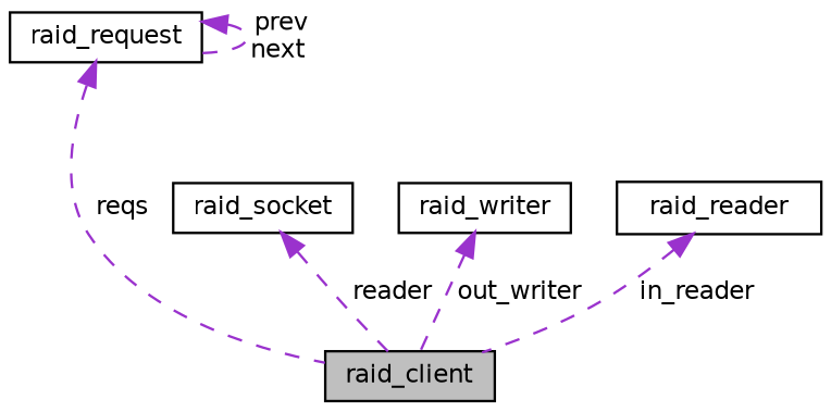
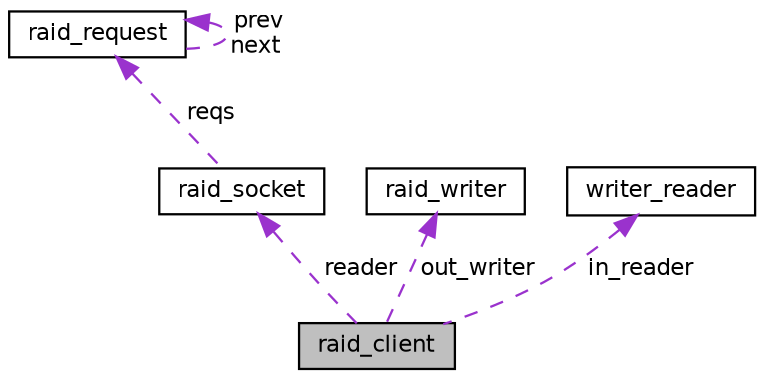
  digraph {
    node [color=black fillcolor=white fontname=Helvetica fontsize=10 shape=record style=filled]
    edge [color=darkorchid3 dir=back fontname=Helvetica fontsize=10 labelfontname=Helvetica labelfontsize=10 style=dashed]
    n1 [fillcolor=grey75 fontcolor=black height=0.2 label=raid_client width=0.4]
    n2 [height=0.2 label=raid_request width=0.4]
    n3 [height=0.2 label=raid_socket width=0.4]
    n4 [height=0.2 label=raid_writer width=0.4]
-   n5 [height=0.2 label=raid_reader width=0.4]
-   n2 -> n1 [label=" reqs"]
+   n5 [height=0.2 label=writer_reader width=0.4]
+   n2 -> n3 [label=" reqs"]
    n2 -> n2 [label=" prev\nnext"]
    n3 -> n1 [label=" reader"]
    n4 -> n1 [label=" out_writer"]
    n5 -> n1 [label=" in_reader"]
  }
